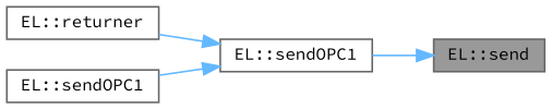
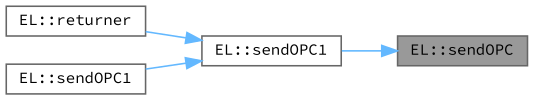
  digraph {
    rankdir=RL
    fontname="Source Code Pro"
    node [color=grey40 fillcolor=white fontname="Source Code Pro" fontsize=10 shape=box style=filled]
    edge [color=steelblue1 dir=back fontname="Source Code Pro" fontsize=10 labelfontname=Helvetica labelfontsize=10 style=solid]
-   n1 [color=gray40 fillcolor=grey60 fontcolor=black height=0.2 label="EL::send" width=0.4]
+   n1 [color=gray40 fillcolor=grey60 fontcolor=black height=0.2 label="EL::sendOPC" width=0.4]
    n2 [height=0.2 label="EL::sendOPC1" width=0.4]
    n3 [height=0.2 label="EL::returner" width=0.4]
    n4 [height=0.2 label="EL::sendOPC1" width=0.4]
    n1 -> n2
    n2 -> n3
    n2 -> n4
  }
